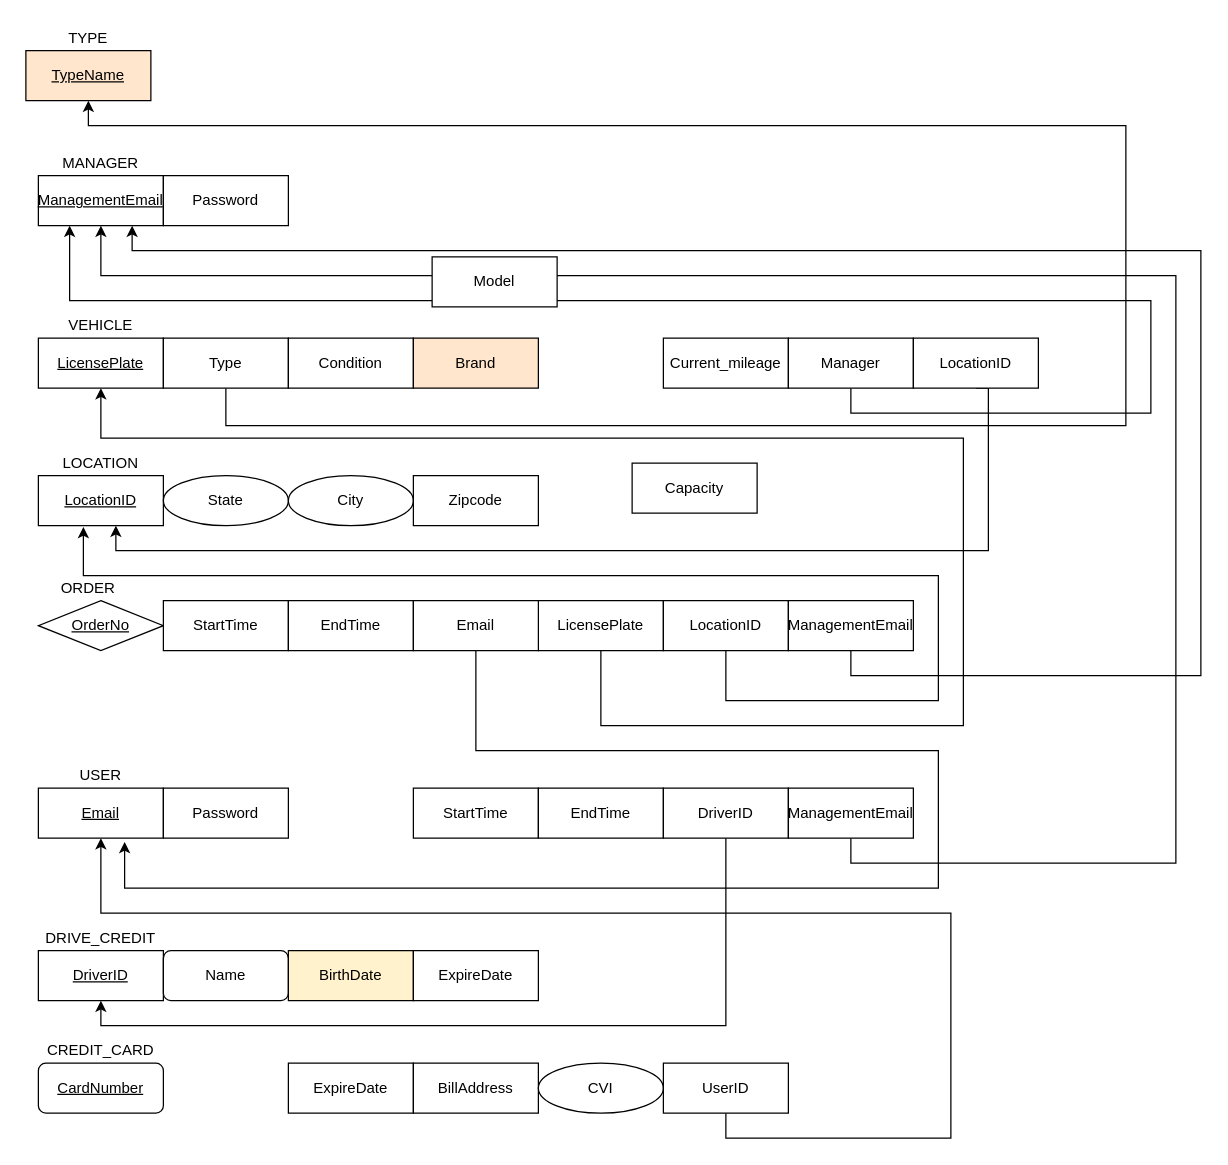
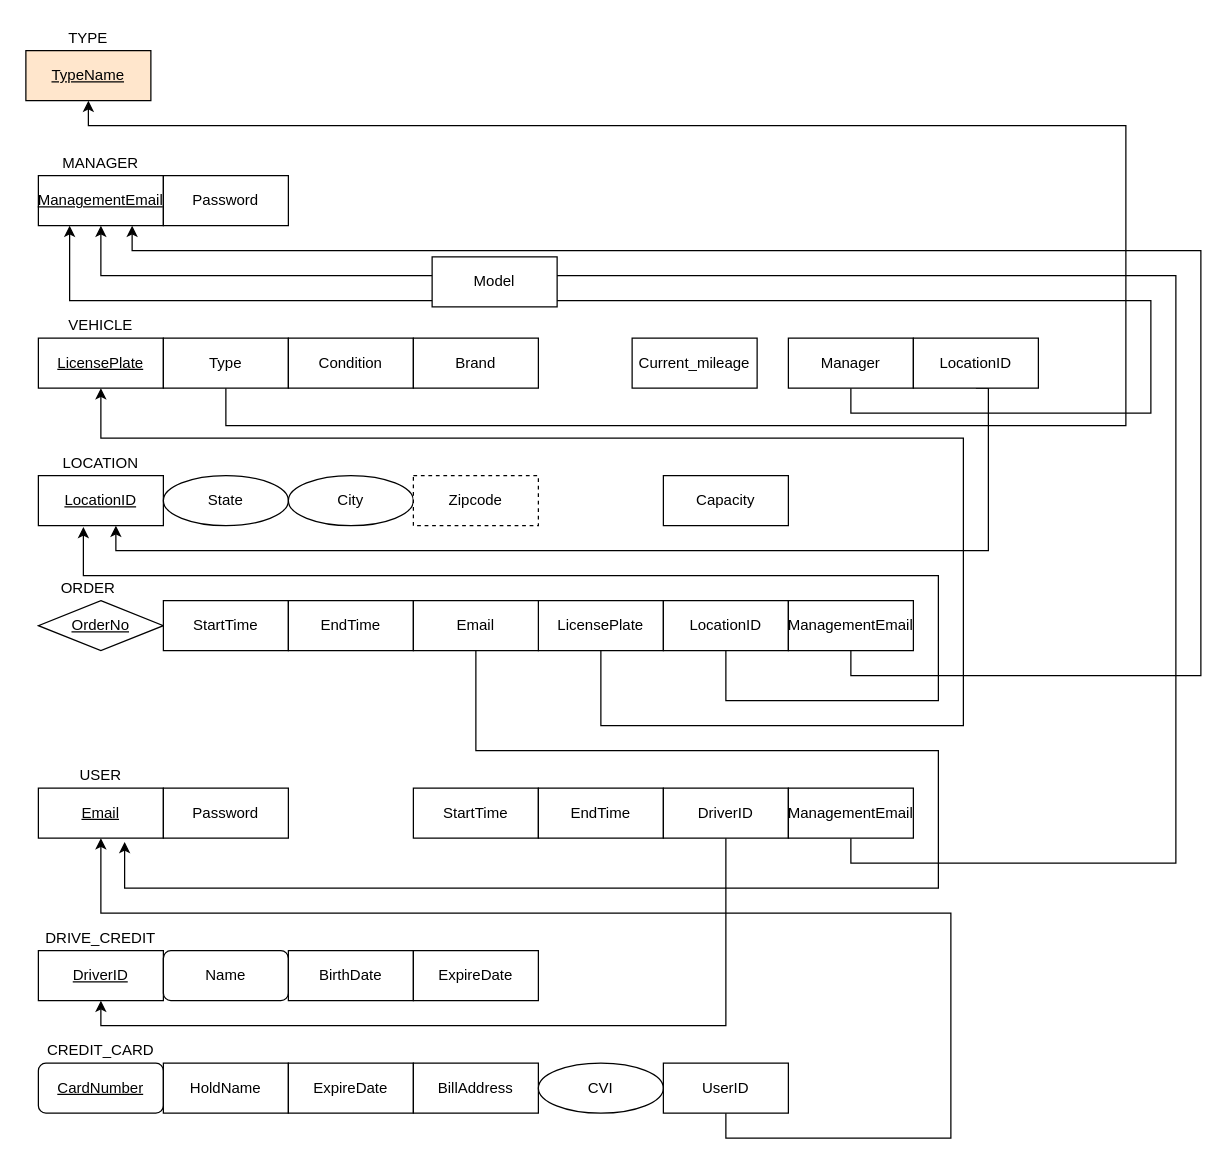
  <mxCell id="0" />
  <mxCell id="1" parent="0" />
  <mxCell id="2" value="" style="edgeStyle=orthogonalEdgeStyle;rounded=0;orthogonalLoop=1;jettySize=auto;html=1;entryX=0.5;entryY=1;entryDx=0;entryDy=0;" parent="1" source="23" target="27" edge="1"><mxGeometry relative="1" as="geometry"><mxPoint x="580" y="780" as="targetPoint" /><Array as="points"><mxPoint x="580" y="820" /><mxPoint x="80" y="820" /></Array></mxGeometry></mxCell>
  <mxCell id="3" value="" style="edgeStyle=orthogonalEdgeStyle;rounded=0;orthogonalLoop=1;jettySize=auto;html=1;" parent="1" source="15" target="19" edge="1"><mxGeometry relative="1" as="geometry"><mxPoint x="570" y="650" as="targetPoint" /><Array as="points"><mxPoint x="580" y="910" /><mxPoint x="760" y="910" /><mxPoint x="760" y="730" /><mxPoint x="80" y="730" /></Array></mxGeometry></mxCell>
  <mxCell id="4" value="" style="group" parent="1" vertex="1" connectable="0"><mxGeometry x="30" y="130" width="200" height="70" as="geometry" /></mxCell>
  <mxCell id="5" value="&lt;u&gt;ManagementEmail&lt;/u&gt;" style="rounded=0;whiteSpace=wrap;html=1;" parent="4" vertex="1"><mxGeometry y="10" width="100" height="40" as="geometry" /></mxCell>
  <mxCell id="6" value="Password" style="rounded=0;whiteSpace=wrap;html=1;" parent="4" vertex="1"><mxGeometry x="100" y="10" width="100" height="40" as="geometry" /></mxCell>
  <mxCell id="7" value="MANAGER" style="text;html=1;strokeColor=none;fillColor=none;align=center;verticalAlign=middle;whiteSpace=wrap;rounded=0;" parent="4" vertex="1"><mxGeometry x="30" y="-10" width="40" height="20" as="geometry" /></mxCell>
  <mxCell id="8" style="edgeStyle=orthogonalEdgeStyle;rounded=0;orthogonalLoop=1;jettySize=auto;html=1;exitX=0.5;exitY=1;exitDx=0;exitDy=0;entryX=0.25;entryY=1;entryDx=0;entryDy=0;" parent="1" source="66" target="5" edge="1"><mxGeometry relative="1" as="geometry"><Array as="points"><mxPoint x="680" y="330" /><mxPoint x="920" y="330" /><mxPoint x="920" y="240" /><mxPoint x="55" y="240" /></Array></mxGeometry></mxCell>
  <mxCell id="9" value="" style="group" parent="1" vertex="1" connectable="0"><mxGeometry x="30" y="830" width="600" height="60" as="geometry" /></mxCell>
  <mxCell id="10" value="&lt;u&gt;CardNumber&lt;/u&gt;" style="whiteSpace=wrap;html=1;rounded=1;" parent="9" vertex="1"><mxGeometry y="20" width="100" height="40" as="geometry" /></mxCell>
+ <mxCell id="11" value="HoldName" style="rounded=0;whiteSpace=wrap;html=1;" parent="9" vertex="1"><mxGeometry x="100" y="20" width="100" height="40" as="geometry" /></mxCell>
  <mxCell id="12" value="ExpireDate" style="rounded=0;whiteSpace=wrap;html=1;" parent="9" vertex="1"><mxGeometry x="200" y="20" width="100" height="40" as="geometry" /></mxCell>
  <mxCell id="13" value="BillAddress" style="rounded=0;whiteSpace=wrap;html=1;" parent="9" vertex="1"><mxGeometry x="300" y="20" width="100" height="40" as="geometry" /></mxCell>
  <mxCell id="14" value="CVI" style="ellipse;whiteSpace=wrap;html=1;" parent="9" vertex="1"><mxGeometry x="400" y="20" width="100" height="40" as="geometry" /></mxCell>
  <mxCell id="15" value="UserID" style="rounded=0;whiteSpace=wrap;html=1;" parent="9" vertex="1"><mxGeometry x="500" y="20" width="100" height="40" as="geometry" /></mxCell>
  <mxCell id="16" value="" style="rounded=0;whiteSpace=wrap;html=1;" parent="9" vertex="1"><mxGeometry x="200" y="20" width="100" as="geometry" /></mxCell>
  <mxCell id="17" value="CREDIT_CARD" style="text;html=1;strokeColor=none;fillColor=none;align=center;verticalAlign=middle;whiteSpace=wrap;rounded=0;" parent="9" vertex="1"><mxGeometry x="30" width="40" height="20" as="geometry" /></mxCell>
  <mxCell id="18" value="" style="group" parent="1" vertex="1" connectable="0"><mxGeometry x="30" y="610" width="600" height="60" as="geometry" /></mxCell>
  <mxCell id="19" value="&lt;u&gt;Email&lt;/u&gt;" style="rounded=0;whiteSpace=wrap;html=1;" parent="18" vertex="1"><mxGeometry y="20" width="100" height="40" as="geometry" /></mxCell>
  <mxCell id="20" value="Password" style="rounded=0;whiteSpace=wrap;html=1;" parent="18" vertex="1"><mxGeometry x="100" y="20" width="100" height="40" as="geometry" /></mxCell>
  <mxCell id="21" value="StartTime" style="rounded=0;whiteSpace=wrap;html=1;" parent="18" vertex="1"><mxGeometry x="300" y="20" width="100" height="40" as="geometry" /></mxCell>
  <mxCell id="22" value="EndTime" style="rounded=0;whiteSpace=wrap;html=1;" parent="18" vertex="1"><mxGeometry x="400" y="20" width="100" height="40" as="geometry" /></mxCell>
  <mxCell id="23" value="DriverID" style="rounded=0;whiteSpace=wrap;html=1;" parent="18" vertex="1"><mxGeometry x="500" y="20" width="100" height="40" as="geometry" /></mxCell>
  <mxCell id="24" value="" style="rounded=0;whiteSpace=wrap;html=1;" parent="18" vertex="1"><mxGeometry x="200" y="20" width="100" as="geometry" /></mxCell>
  <mxCell id="25" value="USER" style="text;html=1;strokeColor=none;fillColor=none;align=center;verticalAlign=middle;whiteSpace=wrap;rounded=0;" parent="18" vertex="1"><mxGeometry x="30" width="40" height="20" as="geometry" /></mxCell>
  <mxCell id="26" value="" style="group" parent="1" vertex="1" connectable="0"><mxGeometry x="30" y="740" width="500" height="60" as="geometry" /></mxCell>
  <mxCell id="27" value="&lt;u&gt;DriverID&lt;/u&gt;" style="rounded=0;whiteSpace=wrap;html=1;" parent="26" vertex="1"><mxGeometry y="20" width="100" height="40" as="geometry" /></mxCell>
  <mxCell id="28" value="Name" style="whiteSpace=wrap;html=1;rounded=1;" parent="26" vertex="1"><mxGeometry x="100" y="20" width="100" height="40" as="geometry" /></mxCell>
- <mxCell id="29" value="BirthDate" style="rounded=0;whiteSpace=wrap;html=1;fillColor=#fff2cc;" parent="26" vertex="1"><mxGeometry x="200" y="20" width="100" height="40" as="geometry" /></mxCell>
+ <mxCell id="29" value="BirthDate" style="rounded=0;whiteSpace=wrap;html=1;" parent="26" vertex="1"><mxGeometry x="200" y="20" width="100" height="40" as="geometry" /></mxCell>
  <mxCell id="30" value="ExpireDate" style="rounded=0;whiteSpace=wrap;html=1;" parent="26" vertex="1"><mxGeometry x="300" y="20" width="100" height="40" as="geometry" /></mxCell>
  <mxCell id="31" value="" style="rounded=0;whiteSpace=wrap;html=1;" parent="26" vertex="1"><mxGeometry x="200" y="20" width="100" as="geometry" /></mxCell>
  <mxCell id="32" value="DRIVE_CREDIT" style="text;html=1;strokeColor=none;fillColor=none;align=center;verticalAlign=middle;whiteSpace=wrap;rounded=0;" parent="26" vertex="1"><mxGeometry x="30" width="40" height="20" as="geometry" /></mxCell>
  <mxCell id="33" value="" style="group" parent="1" vertex="1" connectable="0"><mxGeometry x="30" y="360" width="600" height="60" as="geometry" /></mxCell>
  <mxCell id="34" value="" style="group" parent="33" vertex="1" connectable="0"><mxGeometry width="600" height="60" as="geometry" /></mxCell>
  <mxCell id="35" value="&lt;u&gt;LocationID&lt;/u&gt;" style="rounded=0;whiteSpace=wrap;html=1;" parent="34" vertex="1"><mxGeometry y="20" width="100" height="40" as="geometry" /></mxCell>
  <mxCell id="36" value="State" style="ellipse;whiteSpace=wrap;html=1;" parent="34" vertex="1"><mxGeometry x="100" y="20" width="100" height="40" as="geometry" /></mxCell>
  <mxCell id="37" value="City" style="ellipse;whiteSpace=wrap;html=1;" parent="34" vertex="1"><mxGeometry x="200" y="20" width="100" height="40" as="geometry" /></mxCell>
- <mxCell id="38" value="Zipcode" style="rounded=0;whiteSpace=wrap;html=1;" parent="34" vertex="1"><mxGeometry x="300" y="20" width="100" height="40" as="geometry" /></mxCell>
- <mxCell id="39" value="Capacity" style="rounded=0;whiteSpace=wrap;html=1;" parent="34" vertex="1"><mxGeometry x="475" y="10" width="100" height="40" as="geometry" /></mxCell>
+ <mxCell id="38" value="Zipcode" style="rounded=0;whiteSpace=wrap;html=1;dashed=1;" parent="34" vertex="1"><mxGeometry x="300" y="20" width="100" height="40" as="geometry" /></mxCell>
+ <mxCell id="39" value="Capacity" style="rounded=0;whiteSpace=wrap;html=1;" parent="34" vertex="1"><mxGeometry x="500" y="20" width="100" height="40" as="geometry" /></mxCell>
  <mxCell id="40" value="" style="rounded=0;whiteSpace=wrap;html=1;" parent="34" vertex="1"><mxGeometry x="200" y="20" width="100" as="geometry" /></mxCell>
  <mxCell id="41" value="LOCATION" style="text;html=1;strokeColor=none;fillColor=none;align=center;verticalAlign=middle;whiteSpace=wrap;rounded=0;" parent="34" vertex="1"><mxGeometry x="30" width="40" height="20" as="geometry" /></mxCell>
  <mxCell id="42" value="" style="edgeStyle=orthogonalEdgeStyle;rounded=0;orthogonalLoop=1;jettySize=auto;html=1;entryX=0.5;entryY=1;entryDx=0;entryDy=0;exitX=0.5;exitY=1;exitDx=0;exitDy=0;" parent="1" source="52" target="61" edge="1"><mxGeometry relative="1" as="geometry"><mxPoint x="480" y="600" as="sourcePoint" /><mxPoint x="480" y="650" as="targetPoint" /><Array as="points"><mxPoint x="480" y="580" /><mxPoint x="770" y="580" /><mxPoint x="770" y="350" /><mxPoint x="80" y="350" /></Array></mxGeometry></mxCell>
  <mxCell id="43" value="" style="edgeStyle=orthogonalEdgeStyle;rounded=0;orthogonalLoop=1;jettySize=auto;html=1;entryX=0.36;entryY=1.025;entryDx=0;entryDy=0;entryPerimeter=0;" parent="1" source="53" target="35" edge="1"><mxGeometry relative="1" as="geometry"><mxPoint x="580" y="650" as="targetPoint" /><Array as="points"><mxPoint x="580" y="560" /><mxPoint x="750" y="560" /><mxPoint x="750" y="460" /><mxPoint x="66" y="460" /></Array></mxGeometry></mxCell>
  <mxCell id="44" value="" style="edgeStyle=orthogonalEdgeStyle;rounded=0;orthogonalLoop=1;jettySize=auto;html=1;entryX=0.69;entryY=1.075;entryDx=0;entryDy=0;entryPerimeter=0;" parent="1" source="54" target="19" edge="1"><mxGeometry relative="1" as="geometry"><mxPoint x="380" y="650" as="targetPoint" /><Array as="points"><mxPoint x="380" y="600" /><mxPoint x="750" y="600" /><mxPoint x="750" y="710" /><mxPoint x="99" y="710" /></Array></mxGeometry></mxCell>
  <mxCell id="45" value="" style="edgeStyle=orthogonalEdgeStyle;rounded=0;orthogonalLoop=1;jettySize=auto;html=1;entryX=0.5;entryY=1;entryDx=0;entryDy=0;" parent="1" source="46" target="5" edge="1"><mxGeometry relative="1" as="geometry"><mxPoint x="680" y="920" as="targetPoint" /><Array as="points"><mxPoint x="680" y="690" /><mxPoint x="940" y="690" /><mxPoint x="940" y="220" /><mxPoint x="80" y="220" /></Array></mxGeometry></mxCell>
  <mxCell id="46" value="ManagementEmail" style="rounded=0;whiteSpace=wrap;html=1;" parent="1" vertex="1"><mxGeometry x="630" y="630" width="100" height="40" as="geometry" /></mxCell>
  <mxCell id="47" value="" style="edgeStyle=orthogonalEdgeStyle;rounded=0;orthogonalLoop=1;jettySize=auto;html=1;entryX=0.75;entryY=1;entryDx=0;entryDy=0;" parent="1" source="56" target="5" edge="1"><mxGeometry relative="1" as="geometry"><mxPoint x="680" y="650" as="targetPoint" /><Array as="points"><mxPoint x="680" y="540" /><mxPoint x="960" y="540" /><mxPoint x="960" y="200" /><mxPoint x="105" y="200" /></Array></mxGeometry></mxCell>
  <mxCell id="48" value="" style="group" parent="1" vertex="1" connectable="0"><mxGeometry x="30" y="460" width="700" height="60" as="geometry" /></mxCell>
  <mxCell id="49" value="&lt;u&gt;OrderNo&lt;/u&gt;" style="rhombus;whiteSpace=wrap;html=1;" parent="48" vertex="1"><mxGeometry y="20" width="100" height="40" as="geometry" /></mxCell>
  <mxCell id="50" value="StartTime" style="rounded=0;whiteSpace=wrap;html=1;" parent="48" vertex="1"><mxGeometry x="100" y="20" width="100" height="40" as="geometry" /></mxCell>
  <mxCell id="51" value="EndTime" style="rounded=0;whiteSpace=wrap;html=1;" parent="48" vertex="1"><mxGeometry x="200" y="20" width="100" height="40" as="geometry" /></mxCell>
  <mxCell id="52" value="LicensePlate" style="rounded=0;whiteSpace=wrap;html=1;" parent="48" vertex="1"><mxGeometry x="400" y="20" width="100" height="40" as="geometry" /></mxCell>
  <mxCell id="53" value="LocationID" style="rounded=0;whiteSpace=wrap;html=1;" parent="48" vertex="1"><mxGeometry x="500" y="20" width="100" height="40" as="geometry" /></mxCell>
  <mxCell id="54" value="Email" style="rounded=0;whiteSpace=wrap;html=1;" parent="48" vertex="1"><mxGeometry x="300" y="20" width="100" height="40" as="geometry" /></mxCell>
  <mxCell id="55" value="ORDER" style="text;html=1;strokeColor=none;fillColor=none;align=center;verticalAlign=middle;whiteSpace=wrap;rounded=0;" parent="48" vertex="1"><mxGeometry x="20" width="40" height="20" as="geometry" /></mxCell>
  <mxCell id="56" value="ManagementEmail" style="rounded=0;whiteSpace=wrap;html=1;" parent="48" vertex="1"><mxGeometry x="600" y="20" width="100" height="40" as="geometry" /></mxCell>
  <mxCell id="57" value="" style="group" vertex="1" connectable="0" parent="1"><mxGeometry x="20" y="30" width="200" height="70" as="geometry" /></mxCell>
  <mxCell id="58" value="&lt;u&gt;TypeName&lt;/u&gt;" style="rounded=0;whiteSpace=wrap;html=1;fillColor=#ffe6cc;" vertex="1" parent="57"><mxGeometry y="10" width="100" height="40" as="geometry" /></mxCell>
  <mxCell id="59" value="TYPE" style="text;html=1;strokeColor=none;fillColor=none;align=center;verticalAlign=middle;whiteSpace=wrap;rounded=0;" vertex="1" parent="57"><mxGeometry x="30" y="-10" width="40" height="20" as="geometry" /></mxCell>
  <mxCell id="60" value="" style="edgeStyle=orthogonalEdgeStyle;rounded=0;orthogonalLoop=1;jettySize=auto;html=1;entryX=0.5;entryY=1;entryDx=0;entryDy=0;" edge="1" parent="1" source="62" target="58"><mxGeometry relative="1" as="geometry"><Array as="points"><mxPoint x="180" y="340" /><mxPoint x="900" y="340" /><mxPoint x="900" y="100" /><mxPoint x="70" y="100" /></Array></mxGeometry></mxCell>
  <mxCell id="61" value="&lt;u&gt;LicensePlate&lt;/u&gt;" style="rounded=0;whiteSpace=wrap;html=1;" parent="1" vertex="1"><mxGeometry x="30" y="270" width="100" height="40" as="geometry" /></mxCell>
  <mxCell id="62" value="Type" style="rounded=0;whiteSpace=wrap;html=1;" parent="1" vertex="1"><mxGeometry x="130" y="270" width="100" height="40" as="geometry" /></mxCell>
  <mxCell id="63" value="Condition" style="rounded=0;whiteSpace=wrap;html=1;" parent="1" vertex="1"><mxGeometry x="230" y="270" width="100" height="40" as="geometry" /></mxCell>
  <mxCell id="64" value="Model" style="rounded=0;whiteSpace=wrap;html=1;" parent="1" vertex="1"><mxGeometry x="345" y="205" width="100" height="40" as="geometry" /></mxCell>
- <mxCell id="65" value="Current_mileage" style="rounded=0;whiteSpace=wrap;html=1;" parent="1" vertex="1"><mxGeometry x="530" y="270" width="100" height="40" as="geometry" /></mxCell>
+ <mxCell id="65" value="Current_mileage" style="rounded=0;whiteSpace=wrap;html=1;" parent="1" vertex="1"><mxGeometry x="505" y="270" width="100" height="40" as="geometry" /></mxCell>
  <mxCell id="66" value="Manager" style="rounded=0;whiteSpace=wrap;html=1;" parent="1" vertex="1"><mxGeometry x="630" y="270" width="100" height="40" as="geometry" /></mxCell>
  <mxCell id="67" value="VEHICLE" style="text;html=1;strokeColor=none;fillColor=none;align=center;verticalAlign=middle;whiteSpace=wrap;rounded=0;" parent="1" vertex="1"><mxGeometry x="60" y="250" width="40" height="20" as="geometry" /></mxCell>
- <mxCell id="68" value="Brand" style="rounded=0;whiteSpace=wrap;html=1;fillColor=#ffe6cc;" parent="1" vertex="1"><mxGeometry x="330" y="270" width="100" height="40" as="geometry" /></mxCell>
+ <mxCell id="68" value="Brand" style="rounded=0;whiteSpace=wrap;html=1;" parent="1" vertex="1"><mxGeometry x="330" y="270" width="100" height="40" as="geometry" /></mxCell>
  <mxCell id="69" style="edgeStyle=orthogonalEdgeStyle;rounded=0;orthogonalLoop=1;jettySize=auto;html=1;exitX=0.5;exitY=1;exitDx=0;exitDy=0;" edge="1" parent="1" source="70"><mxGeometry relative="1" as="geometry"><mxPoint x="92" y="420" as="targetPoint" /><Array as="points"><mxPoint x="790" y="310" /><mxPoint x="790" y="440" /><mxPoint x="92" y="440" /></Array></mxGeometry></mxCell>
  <mxCell id="70" value="LocationID" style="rounded=0;whiteSpace=wrap;html=1;" vertex="1" parent="1"><mxGeometry x="730" y="270" width="100" height="40" as="geometry" /></mxCell>
